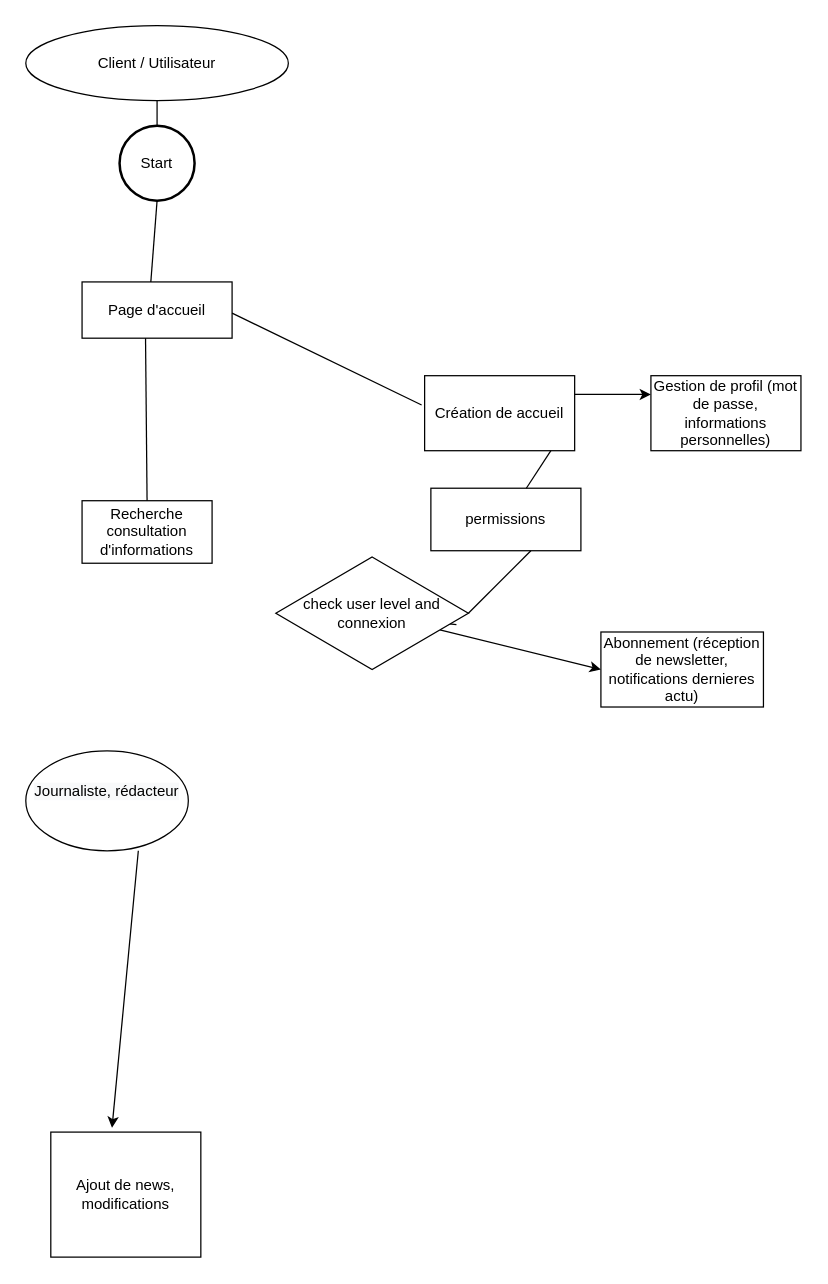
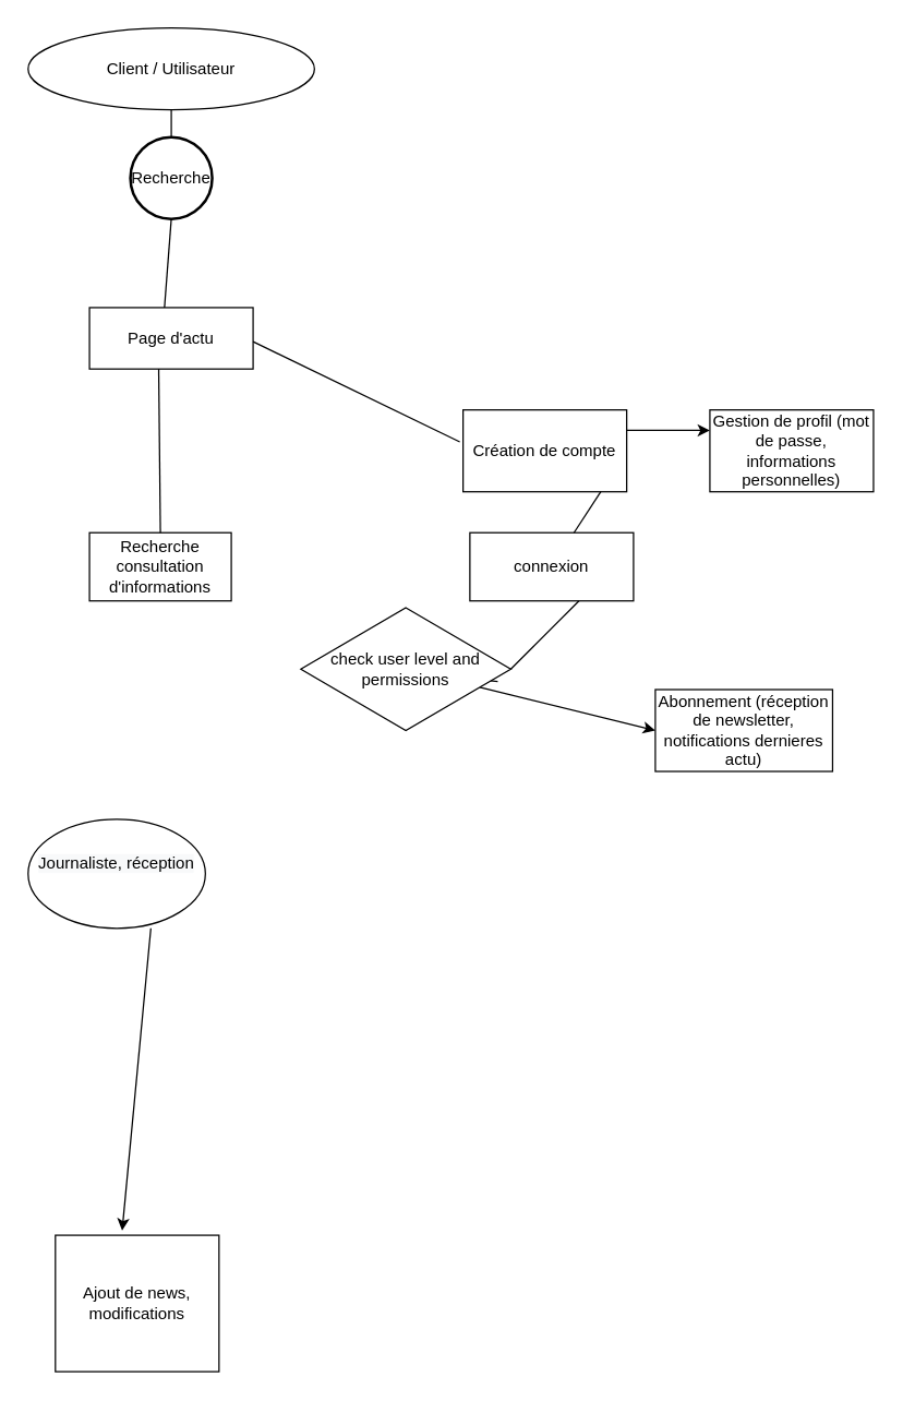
  <mxCell id="0" />
  <mxCell id="1" parent="0" />
  <mxCell id="2" value="Ajout de news, modifications" style="rounded=0;whiteSpace=wrap;html=1;" vertex="1" parent="1"><mxGeometry x="40" y="905" width="120" height="100" as="geometry" /></mxCell>
- <mxCell id="3" value="Recherche consultation d'informations" style="rounded=0;whiteSpace=wrap;html=1;" vertex="1" parent="1"><mxGeometry x="65" y="400" width="104" height="50" as="geometry" /></mxCell>
+ <mxCell id="3" value="Recherche consultation d'informations" style="rounded=0;whiteSpace=wrap;html=1;" vertex="1" parent="1"><mxGeometry x="65" y="390" width="104" height="50" as="geometry" /></mxCell>
  <mxCell id="4" value="Client / Utilisateur" style="ellipse;whiteSpace=wrap;html=1;" vertex="1" parent="1"><mxGeometry x="20" y="20" width="210" height="60" as="geometry" /></mxCell>
- <mxCell id="5" value="Création de accueil" style="rounded=0;whiteSpace=wrap;html=1;" vertex="1" parent="1"><mxGeometry x="339" y="300" width="120" height="60" as="geometry" /></mxCell>
+ <mxCell id="5" value="Création de compte" style="rounded=0;whiteSpace=wrap;html=1;" vertex="1" parent="1"><mxGeometry x="339" y="300" width="120" height="60" as="geometry" /></mxCell>
  <mxCell id="6" style="edgeStyle=orthogonalEdgeStyle;rounded=0;orthogonalLoop=1;jettySize=auto;html=1;entryX=0;entryY=0.25;entryDx=0;entryDy=0;exitX=1;exitY=0.25;exitDx=0;exitDy=0;" edge="1" parent="1" source="5" target="7"><mxGeometry relative="1" as="geometry" /></mxCell>
  <mxCell id="7" value="Gestion de profil (mot de passe, informations personnelles)" style="rounded=0;whiteSpace=wrap;html=1;" vertex="1" parent="1"><mxGeometry x="520" y="300" width="120" height="60" as="geometry" /></mxCell>
  <mxCell id="8" value="Abonnement (réception de newsletter, notifications dernieres actu)" style="rounded=0;whiteSpace=wrap;html=1;" vertex="1" parent="1"><mxGeometry x="480" y="505" width="130" height="60" as="geometry" /></mxCell>
  <mxCell id="9" style="edgeStyle=orthogonalEdgeStyle;rounded=0;orthogonalLoop=1;jettySize=auto;html=1;exitX=0.5;exitY=1;exitDx=0;exitDy=0;" edge="1" parent="1" source="3" target="3"><mxGeometry relative="1" as="geometry" /></mxCell>
- <mxCell id="10" value="&#10;&lt;span style=&quot;color: rgb(0, 0, 0); font-family: Helvetica; font-size: 12px; font-style: normal; font-variant-ligatures: normal; font-variant-caps: normal; font-weight: 400; letter-spacing: normal; orphans: 2; text-align: center; text-indent: 0px; text-transform: none; widows: 2; word-spacing: 0px; -webkit-text-stroke-width: 0px; background-color: rgb(248, 249, 250); text-decoration-thickness: initial; text-decoration-style: initial; text-decoration-color: initial; float: none; display: inline !important;&quot;&gt;Journaliste, rédacteur&lt;/span&gt;&#10;&#10;" style="ellipse;whiteSpace=wrap;html=1;" vertex="1" parent="1"><mxGeometry x="20" y="600" width="130" height="80" as="geometry" /></mxCell>
+ <mxCell id="10" value="&#10;&lt;span style=&quot;color: rgb(0, 0, 0); font-family: Helvetica; font-size: 12px; font-style: normal; font-variant-ligatures: normal; font-variant-caps: normal; font-weight: 400; letter-spacing: normal; orphans: 2; text-align: center; text-indent: 0px; text-transform: none; widows: 2; word-spacing: 0px; -webkit-text-stroke-width: 0px; background-color: rgb(248, 249, 250); text-decoration-thickness: initial; text-decoration-style: initial; text-decoration-color: initial; float: none; display: inline !important;&quot;&gt;Journaliste, réception&lt;/span&gt;&#10;&#10;" style="ellipse;whiteSpace=wrap;html=1;" vertex="1" parent="1"><mxGeometry x="20" y="600" width="130" height="80" as="geometry" /></mxCell>
  <mxCell id="11" value="" style="endArrow=classic;html=1;rounded=0;entryX=0.408;entryY=-0.034;entryDx=0;entryDy=0;entryPerimeter=0;" edge="1" parent="1" target="2"><mxGeometry width="50" height="50" relative="1" as="geometry"><mxPoint x="110" y="680" as="sourcePoint" /><mxPoint x="160" y="630" as="targetPoint" /></mxGeometry></mxCell>
  <mxCell id="12" value="" style="endArrow=classic;html=1;rounded=0;entryX=0;entryY=0.5;entryDx=0;entryDy=0;" edge="1" parent="1" source="16" target="8"><mxGeometry width="50" height="50" relative="1" as="geometry"><mxPoint x="380" y="537.5" as="sourcePoint" /><mxPoint x="527.01" y="701.683" as="targetPoint" /><Array as="points" /></mxGeometry></mxCell>
  <mxCell id="13" value="" style="endArrow=none;html=1;rounded=0;exitX=0.938;exitY=0.602;exitDx=0;exitDy=0;exitPerimeter=0;entryX=0.572;entryY=-0.095;entryDx=0;entryDy=0;entryPerimeter=0;" edge="1" parent="1" source="16"><mxGeometry width="50" height="50" relative="1" as="geometry"><mxPoint x="350" y="440" as="sourcePoint" /><mxPoint x="328.64" y="495.25" as="targetPoint" /></mxGeometry></mxCell>
  <mxCell id="14" value="" style="endArrow=none;html=1;rounded=0;exitX=0.5;exitY=0;exitDx=0;exitDy=0;entryX=0.423;entryY=0.978;entryDx=0;entryDy=0;entryPerimeter=0;" edge="1" parent="1" source="3" target="18"><mxGeometry width="50" height="50" relative="1" as="geometry"><mxPoint x="440" y="790" as="sourcePoint" /><mxPoint x="160" y="390" as="targetPoint" /></mxGeometry></mxCell>
  <mxCell id="15" value="" style="edgeStyle=orthogonalEdgeStyle;rounded=0;orthogonalLoop=1;jettySize=auto;html=1;endArrow=none;" edge="1" parent="1" source="4"><mxGeometry relative="1" as="geometry"><mxPoint x="300" y="400" as="sourcePoint" /><mxPoint x="125" y="100" as="targetPoint" /></mxGeometry></mxCell>
- <mxCell id="16" value="check user level and connexion" style="rhombus;whiteSpace=wrap;html=1;" vertex="1" parent="1"><mxGeometry x="220" y="445" width="154" height="90" as="geometry" /></mxCell>
- <mxCell id="17" value="Start" style="strokeWidth=2;html=1;shape=mxgraph.flowchart.start_2;whiteSpace=wrap;" vertex="1" parent="1"><mxGeometry x="95" y="100" width="60" height="60" as="geometry" /></mxCell>
- <mxCell id="18" value="Page d'accueil" style="rounded=0;whiteSpace=wrap;html=1;" vertex="1" parent="1"><mxGeometry x="65" y="225" width="120" height="45" as="geometry" /></mxCell>
+ <mxCell id="16" value="check user level and permissions" style="rhombus;whiteSpace=wrap;html=1;" vertex="1" parent="1"><mxGeometry x="220" y="445" width="154" height="90" as="geometry" /></mxCell>
+ <mxCell id="17" value="Recherche" style="strokeWidth=2;html=1;shape=mxgraph.flowchart.start_2;whiteSpace=wrap;" vertex="1" parent="1"><mxGeometry x="95" y="100" width="60" height="60" as="geometry" /></mxCell>
+ <mxCell id="18" value="Page d'actu" style="rounded=0;whiteSpace=wrap;html=1;" vertex="1" parent="1"><mxGeometry x="65" y="225" width="120" height="45" as="geometry" /></mxCell>
  <mxCell id="19" value="" style="endArrow=none;html=1;rounded=0;entryX=0.5;entryY=1;entryDx=0;entryDy=0;entryPerimeter=0;" edge="1" parent="1" target="17"><mxGeometry width="50" height="50" relative="1" as="geometry"><mxPoint x="120" y="225" as="sourcePoint" /><mxPoint x="170" y="175" as="targetPoint" /></mxGeometry></mxCell>
- <mxCell id="20" value="permissions" style="rounded=0;whiteSpace=wrap;html=1;" vertex="1" parent="1"><mxGeometry x="344" y="390" width="120" height="50" as="geometry" /></mxCell>
+ <mxCell id="20" value="connexion" style="rounded=0;whiteSpace=wrap;html=1;" vertex="1" parent="1"><mxGeometry x="344" y="390" width="120" height="50" as="geometry" /></mxCell>
  <mxCell id="21" value="" style="endArrow=none;html=1;rounded=0;" edge="1" parent="1" source="20"><mxGeometry width="50" height="50" relative="1" as="geometry"><mxPoint x="390" y="410" as="sourcePoint" /><mxPoint x="440" y="360" as="targetPoint" /></mxGeometry></mxCell>
  <mxCell id="22" value="" style="endArrow=none;html=1;rounded=0;" edge="1" parent="1"><mxGeometry width="50" height="50" relative="1" as="geometry"><mxPoint x="374" y="490" as="sourcePoint" /><mxPoint x="424" y="440" as="targetPoint" /></mxGeometry></mxCell>
  <mxCell id="23" value="" style="endArrow=none;html=1;rounded=0;entryX=-0.02;entryY=0.39;entryDx=0;entryDy=0;entryPerimeter=0;" edge="1" parent="1" target="5"><mxGeometry width="50" height="50" relative="1" as="geometry"><mxPoint x="185" y="250" as="sourcePoint" /><mxPoint x="235" y="200" as="targetPoint" /></mxGeometry></mxCell>
